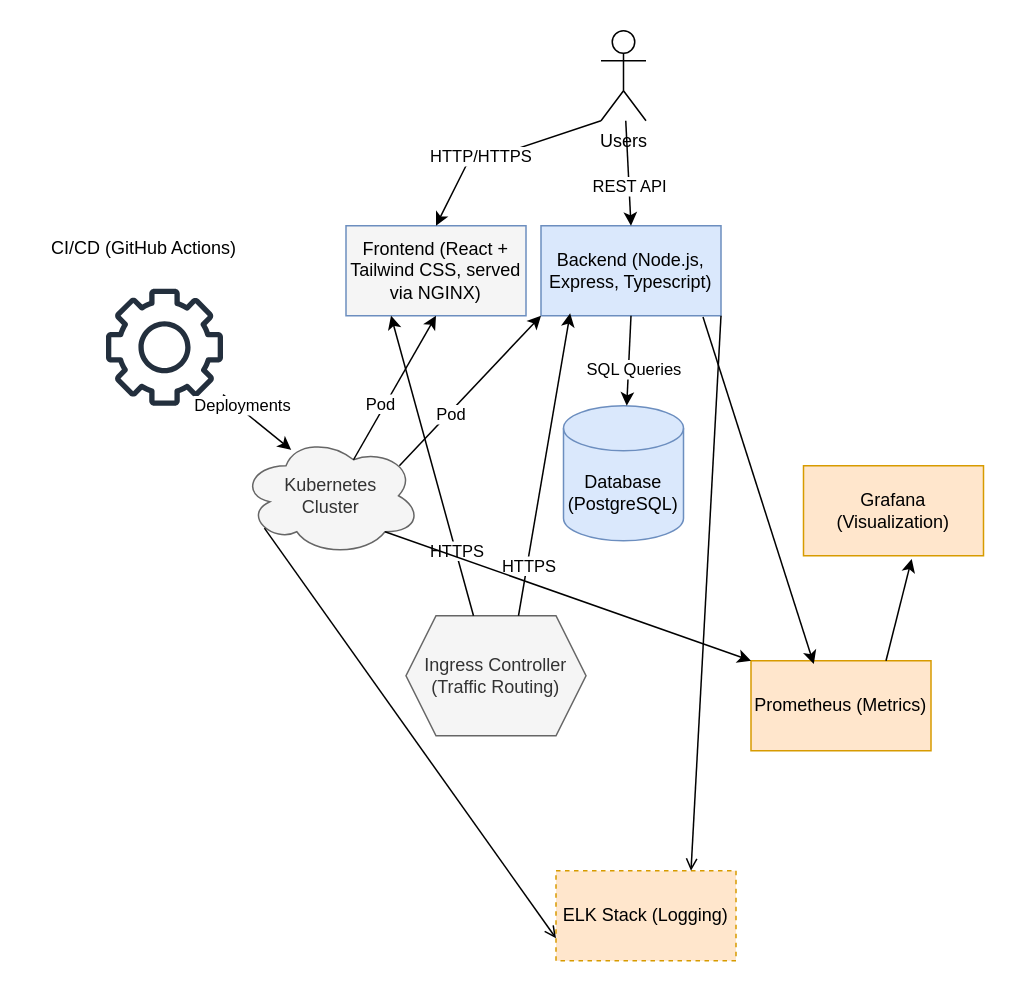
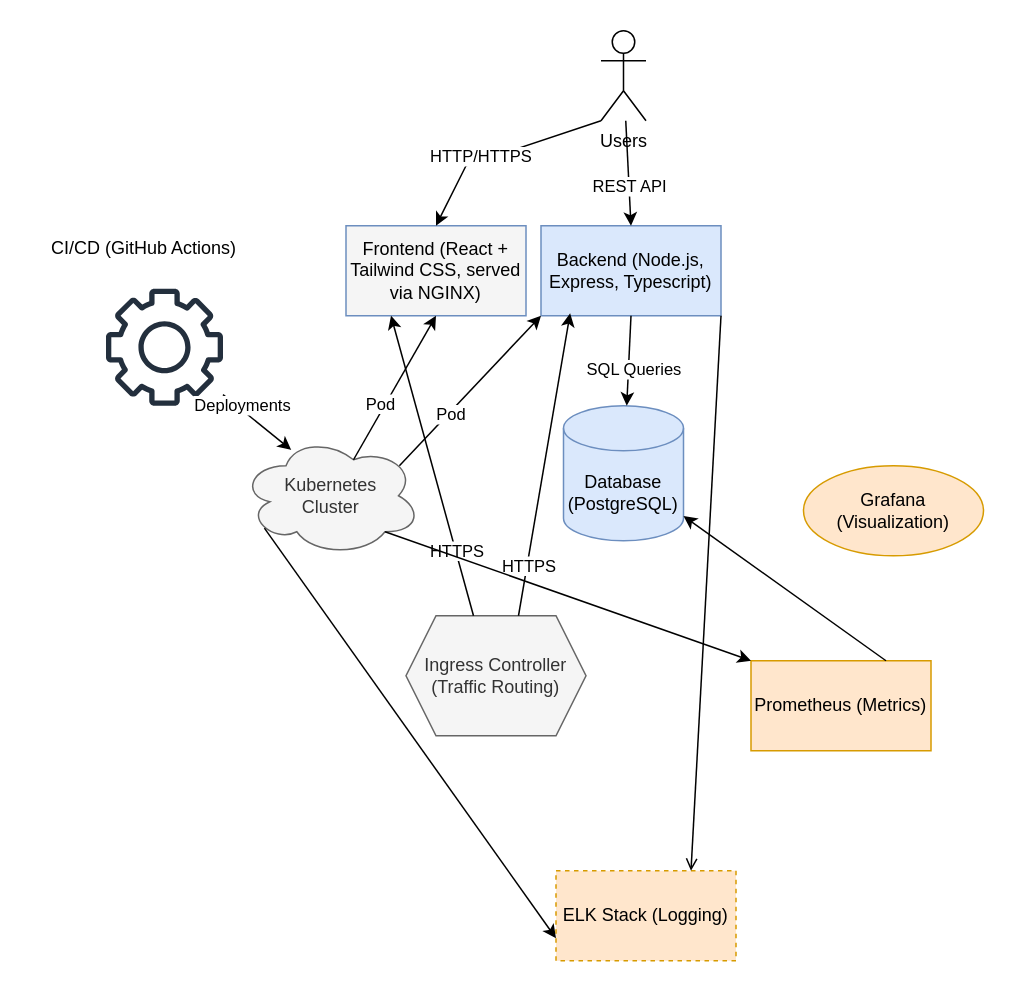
  <mxCell id="0" />
  <mxCell id="1" parent="0" />
  <mxCell id="2" value="Users" style="shape=umlActor;verticalLabelPosition=bottom;verticalAlign=top;html=1;outlineConnect=0;" vertex="1" parent="1"><mxGeometry x="400" y="20" width="30" height="60" as="geometry" /></mxCell>
  <mxCell id="3" value="Frontend (React + Tailwind CSS, served via NGINX)" style="rounded=0;whiteSpace=wrap;html=1;fillColor=#f5f5f5;strokeColor=#6c8ebf;" vertex="1" parent="1"><mxGeometry y="150" width="120" height="60" as="geometry" x="230" /></mxCell>
  <mxCell id="4" value="" style="endArrow=classic;html=1;rounded=0;exitX=0;exitY=1;exitDx=0;exitDy=0;exitPerimeter=0;entryX=0.5;entryY=0;entryDx=0;entryDy=0;" edge="1" parent="1" source="2" target="3"><mxGeometry width="50" height="50" relative="1" as="geometry"><mxPoint x="360" y="310" as="sourcePoint" /><mxPoint x="410" y="260" as="targetPoint" /><Array as="points"><mxPoint x="310" y="110" /></Array></mxGeometry></mxCell>
  <mxCell id="5" value="HTTP/HTTPS" style="edgeLabel;html=1;align=center;verticalAlign=middle;resizable=0;points=[];" vertex="1" connectable="0" parent="4"><mxGeometry x="0.205" y="-3" relative="1" as="geometry"><mxPoint as="offset" /></mxGeometry></mxCell>
  <mxCell id="6" value="Backend (Node.js, Express, Typescript)" style="rounded=0;whiteSpace=wrap;html=1;fillColor=#dae8fc;strokeColor=#6c8ebf;" vertex="1" parent="1"><mxGeometry x="360" y="150" width="120" height="60" as="geometry" /></mxCell>
  <mxCell id="7" value="" style="endArrow=classic;html=1;rounded=0;entryX=0.5;entryY=0;entryDx=0;entryDy=0;" edge="1" parent="1" source="2" target="6"><mxGeometry width="50" height="50" relative="1" as="geometry"><mxPoint x="360" y="310" as="sourcePoint" /><mxPoint x="410" y="260" as="targetPoint" /></mxGeometry></mxCell>
  <mxCell id="8" value="REST API" style="edgeLabel;html=1;align=center;verticalAlign=middle;resizable=0;points=[];" vertex="1" connectable="0" parent="7"><mxGeometry x="0.258" relative="1" as="geometry"><mxPoint as="offset" /></mxGeometry></mxCell>
  <mxCell id="9" value="Database (PostgreSQL)" style="shape=cylinder3;whiteSpace=wrap;html=1;boundedLbl=1;backgroundOutline=1;size=15;fillColor=#dae8fc;strokeColor=#6c8ebf;" vertex="1" parent="1"><mxGeometry x="375" y="270" width="80" height="90" as="geometry" /></mxCell>
  <mxCell id="10" value="" style="endArrow=classic;html=1;rounded=0;exitX=0.5;exitY=1;exitDx=0;exitDy=0;" edge="1" parent="1" source="6" target="9"><mxGeometry width="50" height="50" relative="1" as="geometry"><mxPoint x="410" y="310" as="sourcePoint" /><mxPoint x="460" y="260" as="targetPoint" /></mxGeometry></mxCell>
  <mxCell id="11" value="SQL Queries" style="edgeLabel;html=1;align=center;verticalAlign=middle;resizable=0;points=[];" vertex="1" connectable="0" parent="10"><mxGeometry x="0.162" y="3" relative="1" as="geometry"><mxPoint as="offset" /></mxGeometry></mxCell>
  <mxCell id="12" value="Kubernetes&lt;div&gt;Cluster&lt;/div&gt;" style="ellipse;shape=cloud;whiteSpace=wrap;html=1;fillColor=#f5f5f5;fontColor=#333333;strokeColor=#666666;" vertex="1" parent="1"><mxGeometry x="160" y="290" width="120" height="80" as="geometry" /></mxCell>
  <mxCell id="13" value="" style="endArrow=classic;html=1;rounded=0;exitX=0.625;exitY=0.2;exitDx=0;exitDy=0;exitPerimeter=0;entryX=0.5;entryY=1;entryDx=0;entryDy=0;" edge="1" parent="1" source="12" target="3"><mxGeometry width="50" height="50" relative="1" as="geometry"><mxPoint x="310" y="310" as="sourcePoint" /><mxPoint x="360" y="260" as="targetPoint" /></mxGeometry></mxCell>
  <mxCell id="14" value="Pod" style="edgeLabel;html=1;align=center;verticalAlign=middle;resizable=0;points=[];" vertex="1" connectable="0" parent="13"><mxGeometry x="-0.263" y="3" relative="1" as="geometry"><mxPoint as="offset" /></mxGeometry></mxCell>
  <mxCell id="15" value="" style="endArrow=classic;html=1;rounded=0;exitX=0.88;exitY=0.25;exitDx=0;exitDy=0;exitPerimeter=0;entryX=0;entryY=1;entryDx=0;entryDy=0;" edge="1" parent="1" source="12" target="6"><mxGeometry width="50" height="50" relative="1" as="geometry"><mxPoint x="310" y="310" as="sourcePoint" /><mxPoint x="360" y="260" as="targetPoint" /></mxGeometry></mxCell>
  <mxCell id="16" value="Pod" style="edgeLabel;html=1;align=center;verticalAlign=middle;resizable=0;points=[];" vertex="1" connectable="0" parent="15"><mxGeometry x="-0.282" y="-1" relative="1" as="geometry"><mxPoint as="offset" /></mxGeometry></mxCell>
  <mxCell id="17" value="Ingress Controller (Traffic Routing)" style="shape=hexagon;perimeter=hexagonPerimeter2;whiteSpace=wrap;html=1;fixedSize=1;fillColor=#f5f5f5;fontColor=#333333;strokeColor=#666666;" vertex="1" parent="1"><mxGeometry x="270" y="410" width="120" height="80" as="geometry" /></mxCell>
  <mxCell id="18" value="" style="endArrow=classic;html=1;rounded=0;exitX=0.375;exitY=0;exitDx=0;exitDy=0;entryX=0.25;entryY=1;entryDx=0;entryDy=0;" edge="1" parent="1" source="17" target="3"><mxGeometry width="50" height="50" relative="1" as="geometry"><mxPoint x="320" y="330" as="sourcePoint" /><mxPoint x="370" y="280" as="targetPoint" /></mxGeometry></mxCell>
  <mxCell id="19" value="HTTPS" style="edgeLabel;html=1;align=center;verticalAlign=middle;resizable=0;points=[];" vertex="1" connectable="0" parent="18"><mxGeometry x="-0.568" relative="1" as="geometry"><mxPoint as="offset" /></mxGeometry></mxCell>
  <mxCell id="20" value="" style="endArrow=classic;html=1;rounded=0;exitX=0.625;exitY=0;exitDx=0;exitDy=0;entryX=0.162;entryY=0.973;entryDx=0;entryDy=0;entryPerimeter=0;" edge="1" parent="1" source="17" target="6"><mxGeometry width="50" height="50" relative="1" as="geometry"><mxPoint x="320" y="330" as="sourcePoint" /><mxPoint x="370" y="280" as="targetPoint" /></mxGeometry></mxCell>
  <mxCell id="21" value="HTTPS" style="edgeLabel;html=1;align=center;verticalAlign=middle;resizable=0;points=[];" vertex="1" connectable="0" parent="20"><mxGeometry x="-0.661" y="-1" relative="1" as="geometry"><mxPoint y="1" as="offset" /></mxGeometry></mxCell>
  <mxCell id="22" value="Prometheus (Metrics)" style="rounded=0;whiteSpace=wrap;html=1;fillColor=#ffe6cc;strokeColor=#d79b00;" vertex="1" parent="1"><mxGeometry x="500" y="440" width="120" height="60" as="geometry" /></mxCell>
- <mxCell id="23" value="Grafana (Visualization)" style="rounded=0;whiteSpace=wrap;html=1;fillColor=#ffe6cc;strokeColor=#d79b00;" vertex="1" parent="1"><mxGeometry x="535" y="310" width="120" height="60" as="geometry" /></mxCell>
+ <mxCell id="23" value="Grafana (Visualization)" style="ellipse;whiteSpace=wrap;html=1;fillColor=#ffe6cc;strokeColor=#d79b00;" vertex="1" parent="1"><mxGeometry x="535" y="310" width="120" height="60" as="geometry" /></mxCell>
  <mxCell id="24" value="" style="endArrow=classic;html=1;rounded=0;exitX=0.8;exitY=0.8;exitDx=0;exitDy=0;exitPerimeter=0;entryX=0;entryY=0;entryDx=0;entryDy=0;" edge="1" parent="1" source="12" target="22"><mxGeometry width="50" height="50" relative="1" as="geometry"><mxPoint x="420" y="330" as="sourcePoint" /><mxPoint x="470" y="460" as="targetPoint" /></mxGeometry></mxCell>
- <mxCell id="25" value="" style="endArrow=classic;html=1;rounded=0;entryX=0.349;entryY=0.037;entryDx=0;entryDy=0;entryPerimeter=0;exitX=0.9;exitY=1.014;exitDx=0;exitDy=0;exitPerimeter=0;" edge="1" parent="1" source="6" target="22"><mxGeometry width="50" height="50" relative="1" as="geometry"><mxPoint x="500" y="370" as="sourcePoint" /><mxPoint x="470" y="280" as="targetPoint" /></mxGeometry></mxCell>
- <mxCell id="26" value="" style="endArrow=classic;html=1;rounded=0;entryX=0.601;entryY=1.035;entryDx=0;entryDy=0;entryPerimeter=0;exitX=0.75;exitY=0;exitDx=0;exitDy=0;" edge="1" parent="1" source="22" target="23"><mxGeometry width="50" height="50" relative="1" as="geometry"><mxPoint x="610" y="430" as="sourcePoint" /><mxPoint x="470" y="280" as="targetPoint" /></mxGeometry></mxCell>
+ <mxCell id="26" value="" style="endArrow=classic;html=1;rounded=0;exitX=0.75;exitY=0;exitDx=0;exitDy=0;" edge="1" parent="1" source="22" target="9"><mxGeometry width="50" height="50" relative="1" as="geometry"><mxPoint x="610" y="430" as="sourcePoint" /><mxPoint x="470" y="280" as="targetPoint" /></mxGeometry></mxCell>
  <mxCell id="27" value="ELK Stack (Logging)" style="rounded=0;whiteSpace=wrap;html=1;fillColor=#ffe6cc;strokeColor=#d79b00;dashed=1;" vertex="1" parent="1"><mxGeometry x="370" y="580" width="120" height="60" as="geometry" /></mxCell>
- <mxCell id="28" value="" style="endArrow=open;html=1;rounded=0;exitX=0.13;exitY=0.77;exitDx=0;exitDy=0;entryX=0;entryY=0.75;entryDx=0;entryDy=0;exitPerimeter=0;" edge="1" parent="1" source="12" target="27"><mxGeometry width="50" height="50" relative="1" as="geometry"><mxPoint x="420" y="330" as="sourcePoint" /><mxPoint x="470" y="280" as="targetPoint" /></mxGeometry></mxCell>
+ <mxCell id="28" value="" style="endArrow=classic;html=1;rounded=0;exitX=0.13;exitY=0.77;exitDx=0;exitDy=0;entryX=0;entryY=0.75;entryDx=0;entryDy=0;exitPerimeter=0;" edge="1" parent="1" source="12" target="27"><mxGeometry width="50" height="50" relative="1" as="geometry"><mxPoint x="420" y="330" as="sourcePoint" /><mxPoint x="470" y="280" as="targetPoint" /></mxGeometry></mxCell>
  <mxCell id="29" value="" style="endArrow=open;html=1;rounded=0;exitX=1;exitY=1;exitDx=0;exitDy=0;entryX=0.75;entryY=0;entryDx=0;entryDy=0;" edge="1" parent="1" source="6" target="27"><mxGeometry width="50" height="50" relative="1" as="geometry"><mxPoint x="450" y="330" as="sourcePoint" /><mxPoint x="500" y="280" as="targetPoint" /></mxGeometry></mxCell>
  <mxCell id="30" value="" style="sketch=0;outlineConnect=0;fontColor=#232F3E;gradientColor=none;fillColor=#232F3D;strokeColor=none;dashed=0;verticalLabelPosition=bottom;verticalAlign=top;align=center;html=1;fontSize=12;fontStyle=0;aspect=fixed;pointerEvents=1;shape=mxgraph.aws4.gear;" vertex="1" parent="1"><mxGeometry x="70" y="192" width="78" height="78" as="geometry" /></mxCell>
  <mxCell id="31" value="CI/CD (GitHub Actions)" style="text;html=1;align=center;verticalAlign=middle;resizable=0;points=[];autosize=1;strokeColor=none;fillColor=none;" vertex="1" parent="1"><mxGeometry x="20" y="150" width="150" height="30" as="geometry" /></mxCell>
  <mxCell id="32" value="" style="endArrow=classic;html=1;rounded=0;entryX=0.279;entryY=0.118;entryDx=0;entryDy=0;entryPerimeter=0;" edge="1" parent="1" source="30" target="12"><mxGeometry width="50" height="50" relative="1" as="geometry"><mxPoint x="200" y="330" as="sourcePoint" /><mxPoint x="250" y="280" as="targetPoint" /></mxGeometry></mxCell>
  <mxCell id="33" value="Deployments" style="edgeLabel;html=1;align=center;verticalAlign=middle;resizable=0;points=[];" vertex="1" connectable="0" parent="32"><mxGeometry x="-0.516" y="2" relative="1" as="geometry"><mxPoint as="offset" /></mxGeometry></mxCell>
